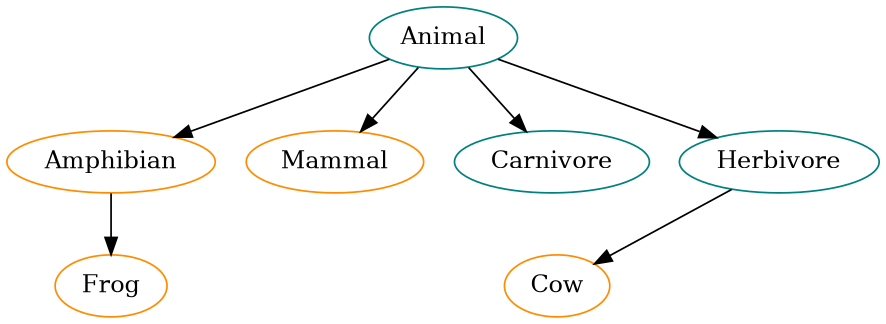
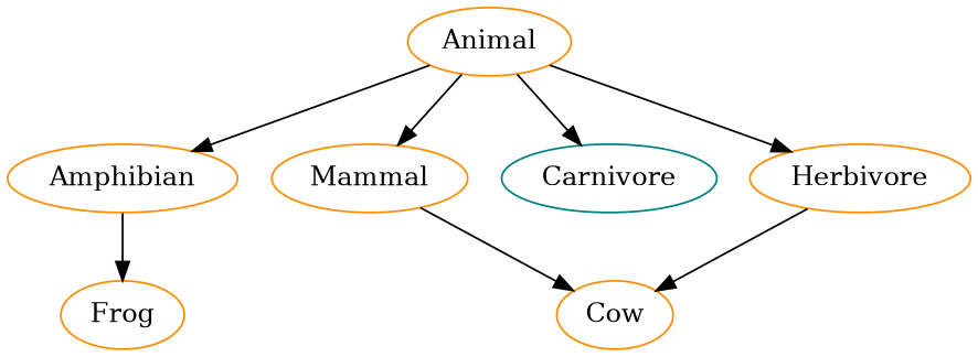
  digraph {
    node [color=darkorange style=n]
    Amphibian
-   Animal [color=teal]
+   Animal
    Mammal
    Carnivore [color=teal]
-   Herbivore [color=teal]
+   Herbivore
    Frog
    Cow
    Amphibian -> Frog
    Animal -> Amphibian
    Animal -> Mammal
    Animal -> Carnivore
    Animal -> Herbivore
+   Mammal -> Cow
    Herbivore -> Cow
  }
